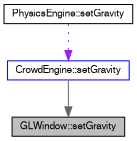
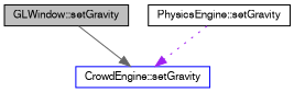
  digraph {
    rankdir=TB
    node [color=black fillcolor=white fontname=FreeSans fontsize=10 shape=record style=filled]
    edge [fontname=FreeSans fontsize=10 labelfontname=FreeSans labelfontsize=10]
    n1 [fillcolor=grey75 fontcolor=black height=0.2 label="GLWindow::setGravity" width=0.4]
    n2 [color=blue height=0.2 label="CrowdEngine::setGravity" width=0.4]
    n3 [height=0.2 label="PhysicsEngine::setGravity" width=0.4]
-   n2 -> n1 [color=gray40 style=solid]
+   n1 -> n2 [color=gray40 style=solid]
    n3 -> n2 [color=purple style=dotted]
  }
